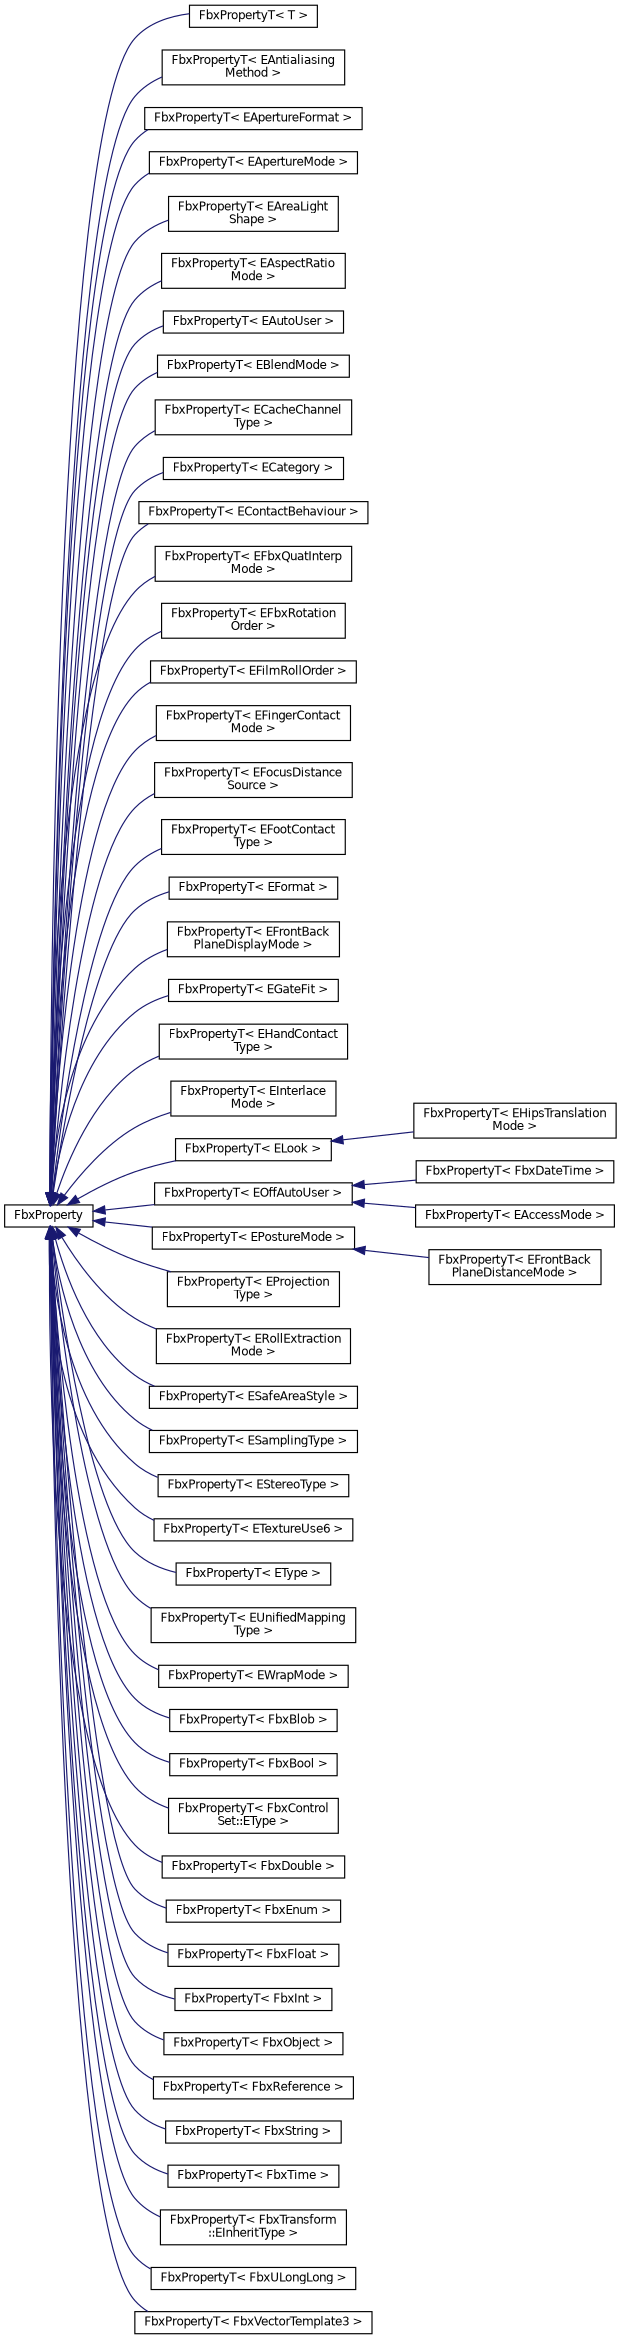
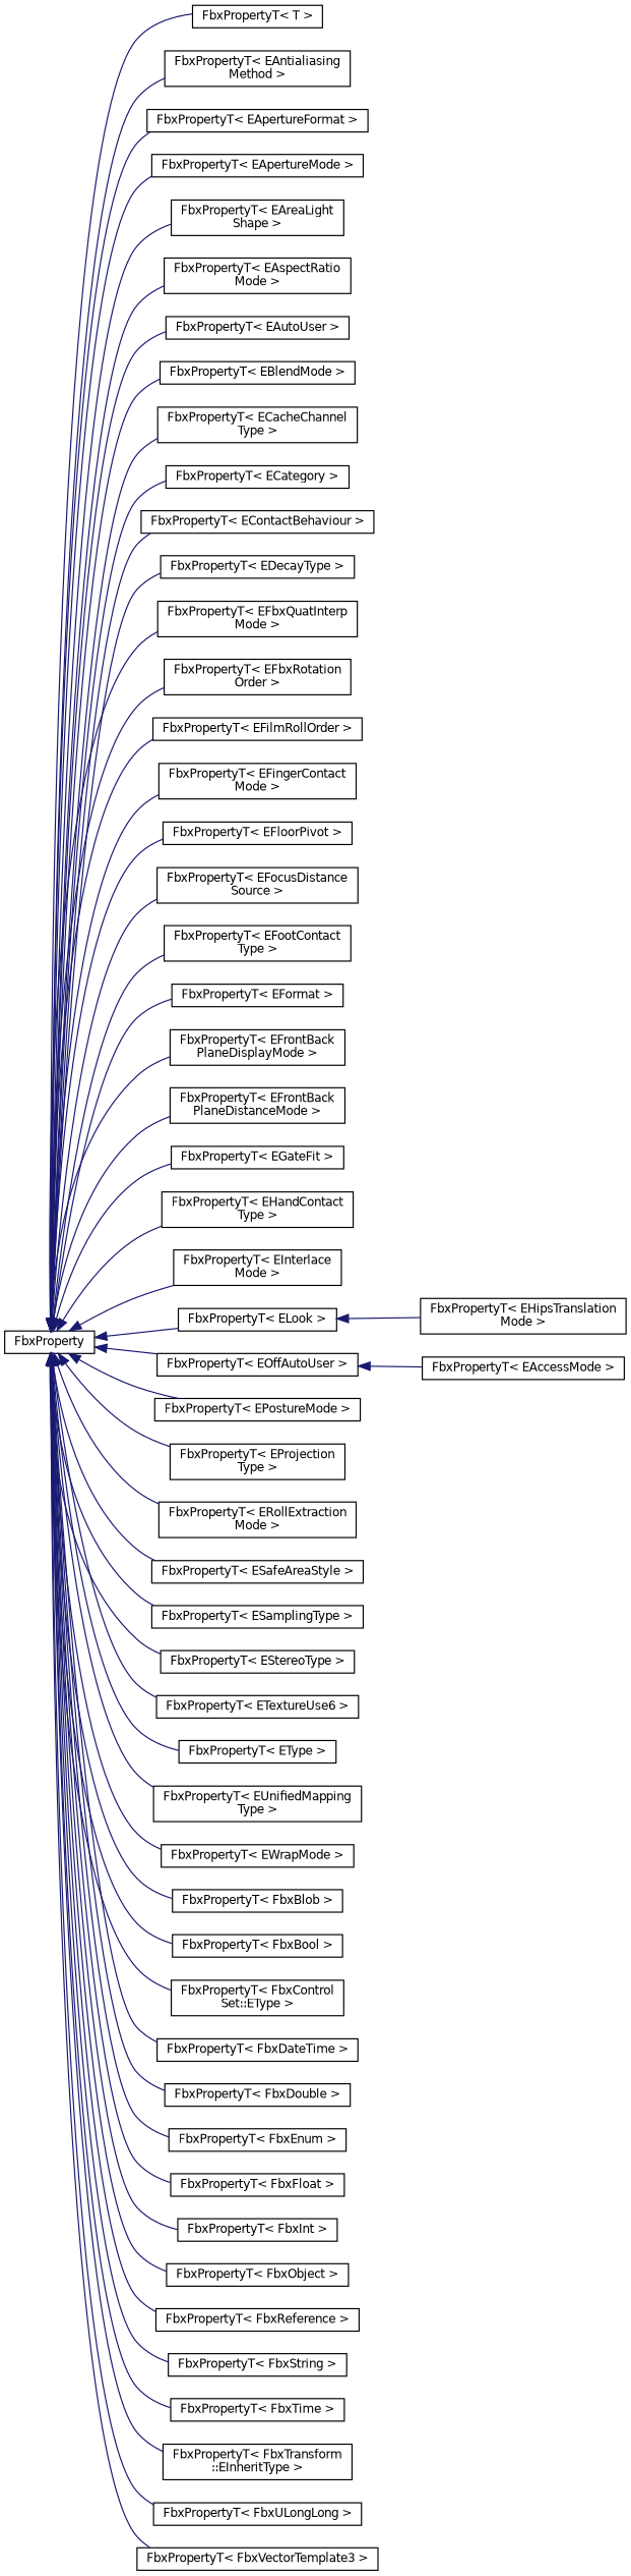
  digraph {
    rankdir=LR
    node [color=black fillcolor=white fontname=Helvetica fontsize=10 shape=record style=filled]
    edge [color=midnightblue dir=back fontname=Helvetica fontsize=10 labelfontname=Helvetica labelfontsize=10 style=solid]
    n1 [height=0.2 label=FbxProperty width=0.4]
    n2 [height=0.2 label="FbxPropertyT\< T \>" width=0.4]
    n3 [height=0.2 label="FbxPropertyT\< EAntialiasing\lMethod \>" width=0.4]
    n4 [height=0.2 label="FbxPropertyT\< EApertureFormat \>" width=0.4]
    n5 [height=0.2 label="FbxPropertyT\< EApertureMode \>" width=0.4]
    n6 [height=0.2 label="FbxPropertyT\< EAreaLight\lShape \>" width=0.4]
    n7 [height=0.2 label="FbxPropertyT\< EAspectRatio\lMode \>" width=0.4]
    n8 [height=0.2 label="FbxPropertyT\< EAutoUser \>" width=0.4]
    n9 [height=0.2 label="FbxPropertyT\< EBlendMode \>" width=0.4]
    n10 [height=0.2 label="FbxPropertyT\< ECacheChannel\lType \>" width=0.4]
    n11 [height=0.2 label="FbxPropertyT\< ECategory \>" width=0.4]
    n12 [height=0.2 label="FbxPropertyT\< EContactBehaviour \>" width=0.4]
+   n13 [height=0.2 label="FbxPropertyT\< EDecayType \>" width=0.4]
    n14 [height=0.2 label="FbxPropertyT\< EFbxQuatInterp\lMode \>" width=0.4]
    n15 [height=0.2 label="FbxPropertyT\< EFbxRotation\lOrder \>" width=0.4]
    n16 [height=0.2 label="FbxPropertyT\< EFilmRollOrder \>" width=0.4]
    n17 [height=0.2 label="FbxPropertyT\< EFingerContact\lMode \>" width=0.4]
+   n18 [height=0.2 label="FbxPropertyT\< EFloorPivot \>" width=0.4]
    n19 [height=0.2 label="FbxPropertyT\< EFocusDistance\lSource \>" width=0.4]
    n20 [height=0.2 label="FbxPropertyT\< EFootContact\lType \>" width=0.4]
    n21 [height=0.2 label="FbxPropertyT\< EFormat \>" width=0.4]
    n22 [height=0.2 label="FbxPropertyT\< EFrontBack\lPlaneDisplayMode \>" width=0.4]
    n23 [height=0.2 label="FbxPropertyT\< EFrontBack\lPlaneDistanceMode \>" width=0.4]
    n24 [height=0.2 label="FbxPropertyT\< EGateFit \>" width=0.4]
    n25 [height=0.2 label="FbxPropertyT\< EHandContact\lType \>" width=0.4]
    n26 [height=0.2 label="FbxPropertyT\< EInterlace\lMode \>" width=0.4]
    n27 [height=0.2 label="FbxPropertyT\< ELook \>" width=0.4]
    n28 [height=0.2 label="FbxPropertyT\< EOffAutoUser \>" width=0.4]
    n29 [height=0.2 label="FbxPropertyT\< EPostureMode \>" width=0.4]
    n30 [height=0.2 label="FbxPropertyT\< EProjection\lType \>" width=0.4]
    n31 [height=0.2 label="FbxPropertyT\< ERollExtraction\lMode \>" width=0.4]
    n32 [height=0.2 label="FbxPropertyT\< ESafeAreaStyle \>" width=0.4]
    n33 [height=0.2 label="FbxPropertyT\< ESamplingType \>" width=0.4]
    n34 [height=0.2 label="FbxPropertyT\< EStereoType \>" width=0.4]
    n35 [height=0.2 label="FbxPropertyT\< ETextureUse6 \>" width=0.4]
    n36 [height=0.2 label="FbxPropertyT\< EType \>" width=0.4]
    n37 [height=0.2 label="FbxPropertyT\< EUnifiedMapping\lType \>" width=0.4]
    n38 [height=0.2 label="FbxPropertyT\< EWrapMode \>" width=0.4]
    n39 [height=0.2 label="FbxPropertyT\< FbxBlob \>" width=0.4]
    n40 [height=0.2 label="FbxPropertyT\< FbxBool \>" width=0.4]
    n41 [height=0.2 label="FbxPropertyT\< FbxControl\lSet::EType \>" width=0.4]
    n42 [height=0.2 label="FbxPropertyT\< FbxDateTime \>" width=0.4]
    n43 [height=0.2 label="FbxPropertyT\< FbxDouble \>" width=0.4]
    n44 [height=0.2 label="FbxPropertyT\< FbxEnum \>" width=0.4]
    n45 [height=0.2 label="FbxPropertyT\< FbxFloat \>" width=0.4]
    n46 [height=0.2 label="FbxPropertyT\< FbxInt \>" width=0.4]
    n47 [height=0.2 label="FbxPropertyT\< FbxObject \>" width=0.4]
    n48 [height=0.2 label="FbxPropertyT\< FbxReference \>" width=0.4]
    n49 [height=0.2 label="FbxPropertyT\< FbxString \>" width=0.4]
    n50 [height=0.2 label="FbxPropertyT\< FbxTime \>" width=0.4]
    n51 [height=0.2 label="FbxPropertyT\< FbxTransform\l::EInheritType \>" width=0.4]
    n52 [height=0.2 label="FbxPropertyT\< FbxULongLong \>" width=0.4]
    n53 [height=0.2 label="FbxPropertyT\< FbxVectorTemplate3 \>" width=0.4]
    n54 [height=0.2 label="FbxPropertyT\< EAccessMode \>" width=0.4]
    n55 [height=0.2 label="FbxPropertyT\< EHipsTranslation\lMode \>" width=0.4]
    n1 -> n2
    n1 -> n3
    n1 -> n4
    n1 -> n5
    n1 -> n6
    n1 -> n7
    n1 -> n8
    n1 -> n9
    n1 -> n10
    n1 -> n11
    n1 -> n12
+   n1 -> n13
    n1 -> n14
    n1 -> n15
    n1 -> n16
    n1 -> n17
+   n1 -> n18
    n1 -> n19
    n1 -> n20
    n1 -> n21
    n1 -> n22
-   n29 -> n23
+   n1 -> n23
    n1 -> n24
    n1 -> n25
    n1 -> n26
    n1 -> n27
    n1 -> n28
    n1 -> n29
    n1 -> n30
    n1 -> n31
    n1 -> n32
    n1 -> n33
    n1 -> n34
    n1 -> n35
    n1 -> n36
    n1 -> n37
    n1 -> n38
    n1 -> n39
    n1 -> n40
    n1 -> n41
-   n28 -> n42
+   n1 -> n42
    n1 -> n43
    n1 -> n44
    n1 -> n45
    n1 -> n46
    n1 -> n47
    n1 -> n48
    n1 -> n49
    n1 -> n50
    n1 -> n51
    n1 -> n52
    n1 -> n53
    n27 -> n55
    n28 -> n54
  }
